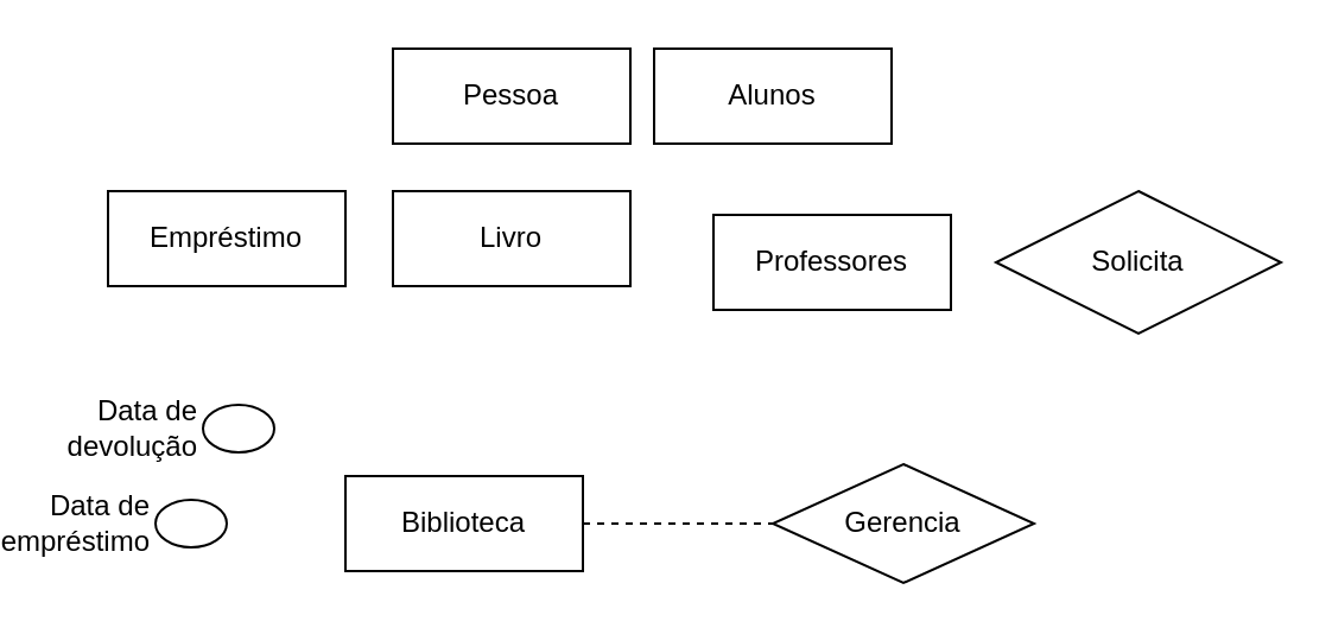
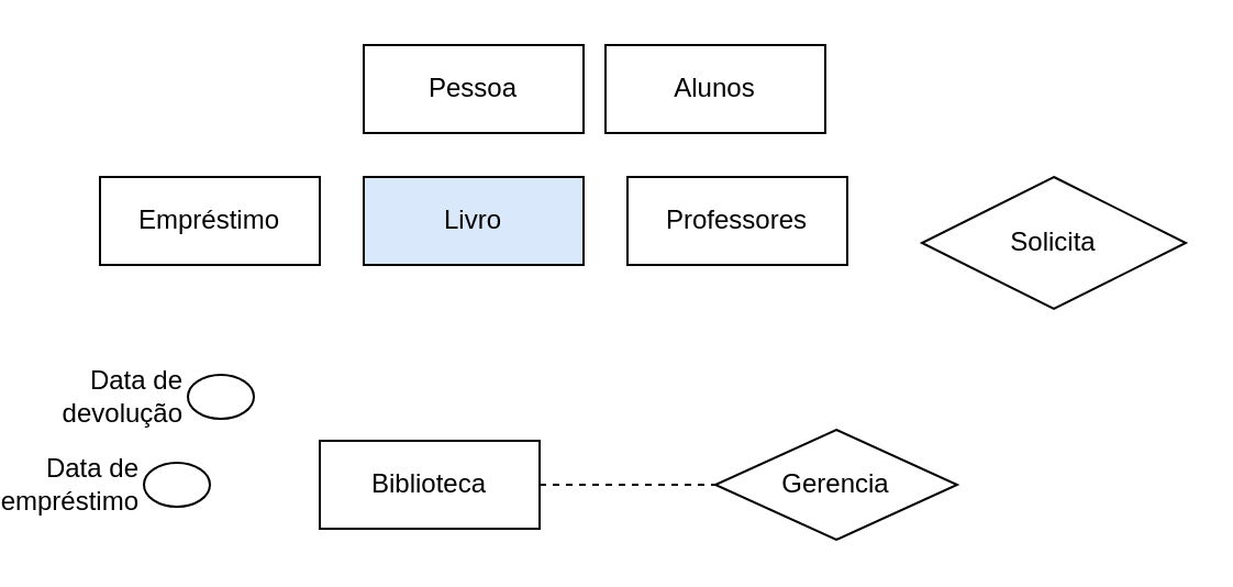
  <mxCell id="0" />
  <mxCell id="1" parent="0" />
  <mxCell id="2" style="rounded=0;orthogonalLoop=1;jettySize=auto;html=1;exitX=1;exitY=0.5;exitDx=0;exitDy=0;entryX=0;entryY=0.5;entryDx=0;entryDy=0;endArrow=none;endFill=0;dashed=1;" edge="1" parent="1" source="3" target="9"><mxGeometry relative="1" as="geometry" /></mxCell>
  <mxCell id="3" value="Biblioteca" style="whiteSpace=wrap;html=1;align=center;" vertex="1" parent="1"><mxGeometry x="120" y="200" width="100" height="40" as="geometry" /></mxCell>
- <mxCell id="4" value="Livro" style="whiteSpace=wrap;html=1;align=center;" vertex="1" parent="1"><mxGeometry x="140" y="80" width="100" height="40" as="geometry" /></mxCell>
+ <mxCell id="4" value="Livro" style="whiteSpace=wrap;html=1;align=center;fillColor=#dae8fc;" vertex="1" parent="1"><mxGeometry x="140" y="80" width="100" height="40" as="geometry" /></mxCell>
  <mxCell id="5" value="Alunos" style="whiteSpace=wrap;html=1;align=center;" vertex="1" parent="1"><mxGeometry x="250" y="20" width="100" height="40" as="geometry" /></mxCell>
- <mxCell id="6" value="Professores" style="whiteSpace=wrap;html=1;align=center;" vertex="1" parent="1"><mxGeometry x="275" y="90" width="100" height="40" as="geometry" /></mxCell>
+ <mxCell id="6" value="Professores" style="whiteSpace=wrap;html=1;align=center;" vertex="1" parent="1"><mxGeometry x="260" y="80" width="100" height="40" as="geometry" /></mxCell>
  <mxCell id="7" value="Pessoa" style="whiteSpace=wrap;html=1;align=center;" vertex="1" parent="1"><mxGeometry x="140" y="20" width="100" height="40" as="geometry" /></mxCell>
  <mxCell id="8" value="Empréstimo" style="whiteSpace=wrap;html=1;align=center;" vertex="1" parent="1"><mxGeometry x="20" y="80" width="100" height="40" as="geometry" /></mxCell>
  <mxCell id="9" value="Gerencia" style="shape=rhombus;perimeter=rhombusPerimeter;whiteSpace=wrap;html=1;align=center;" vertex="1" parent="1"><mxGeometry x="300" y="195" width="110" height="50" as="geometry" /></mxCell>
  <mxCell id="10" value="Solicita" style="shape=rhombus;perimeter=rhombusPerimeter;whiteSpace=wrap;html=1;align=center;" vertex="1" parent="1"><mxGeometry x="394" y="80" width="120" height="60" as="geometry" /></mxCell>
  <mxCell id="11" value="Data de devolução" style="ellipse;whiteSpace=wrap;html=1;align=right;spacingRight=30;" vertex="1" parent="1"><mxGeometry x="60" y="170" width="30" height="20" as="geometry" /></mxCell>
  <mxCell id="12" value="Data de empréstimo" style="ellipse;whiteSpace=wrap;html=1;align=right;spacingRight=30;" vertex="1" parent="1"><mxGeometry x="40" y="210" width="30" height="20" as="geometry" /></mxCell>
